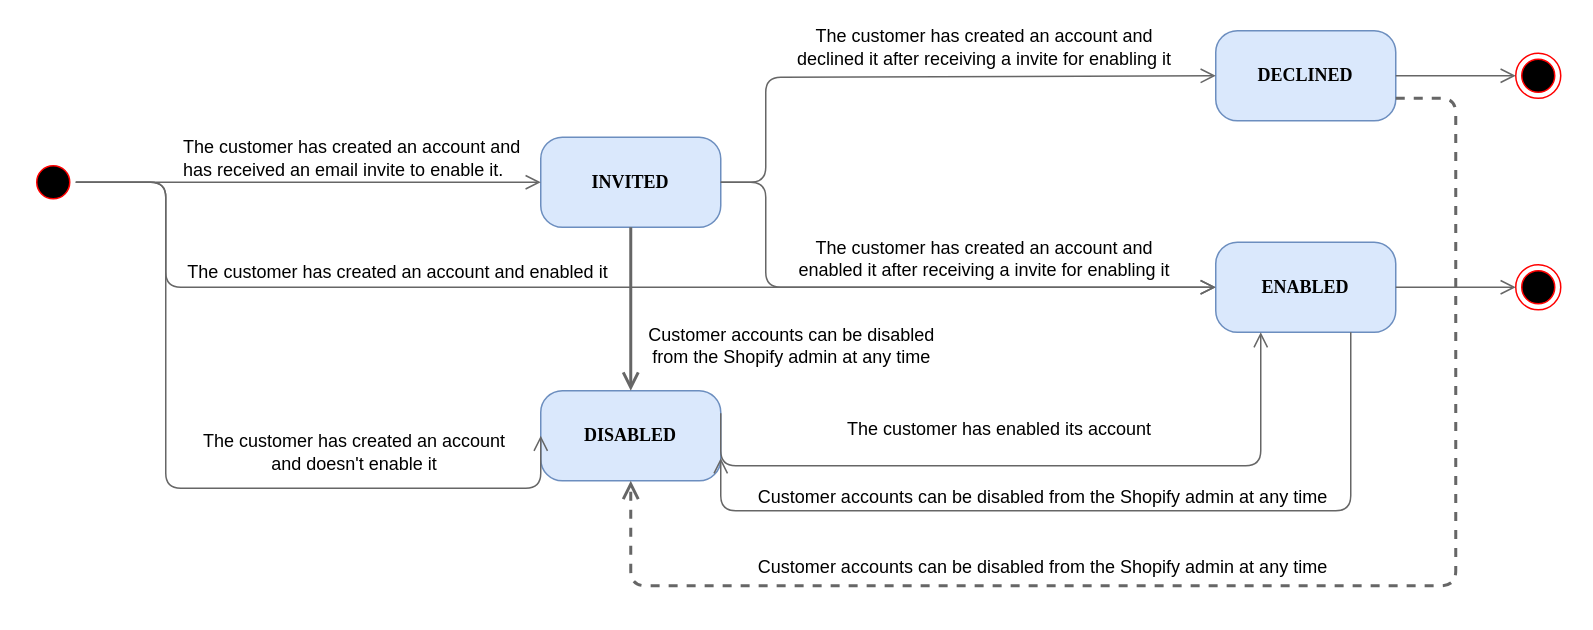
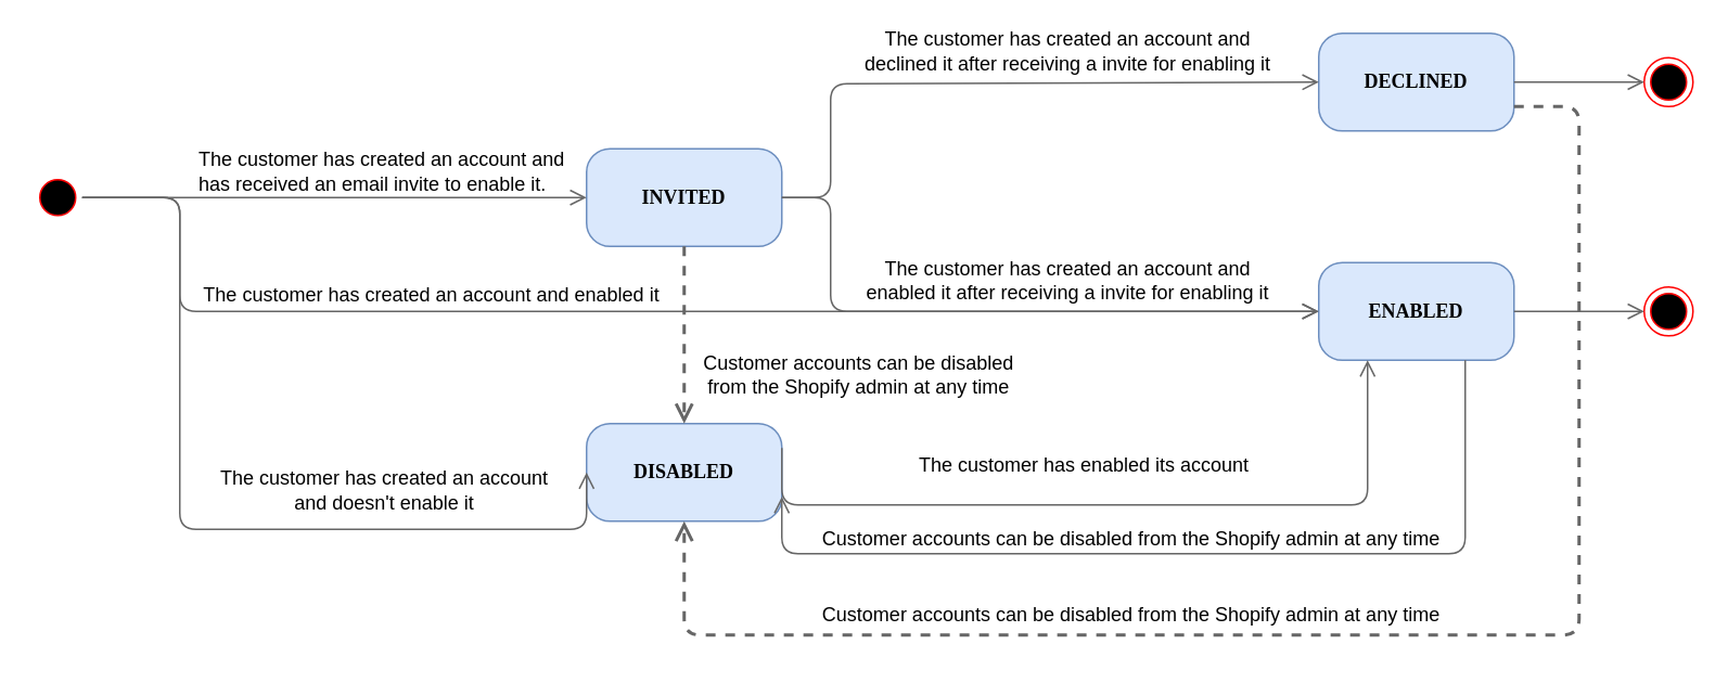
  <mxCell id="0" />
  <mxCell id="1" parent="0" />
  <mxCell id="2" value="" style="ellipse;html=1;shape=startState;fillColor=#000000;strokeColor=#ff0000;rounded=1;shadow=0;comic=0;labelBackgroundColor=none;fontFamily=Verdana;fontSize=12;fontColor=#000000;align=center;direction=south;" parent="1" vertex="1"><mxGeometry x="20" y="106" width="30" height="30" as="geometry" /></mxCell>
  <mxCell id="3" value="&lt;b&gt;DISABLED&lt;/b&gt;" style="rounded=1;whiteSpace=wrap;html=1;arcSize=24;fillColor=#dae8fc;strokeColor=#6c8ebf;shadow=0;comic=0;labelBackgroundColor=none;fontFamily=Verdana;fontSize=12;align=center;" parent="1" vertex="1"><mxGeometry x="360" y="260" width="120" height="60" as="geometry" /></mxCell>
  <mxCell id="4" style="edgeStyle=orthogonalEdgeStyle;html=1;labelBackgroundColor=none;endArrow=open;endSize=8;fontFamily=Verdana;fontSize=12;align=left;strokeColor=#666666;fillColor=#f5f5f5;entryX=0;entryY=0.5;entryDx=0;entryDy=0;" parent="1" source="2" target="3" edge="1"><mxGeometry relative="1" as="geometry"><mxPoint x="290" y="281" as="targetPoint" /><Array as="points"><mxPoint x="110" y="121" /><mxPoint x="110" y="325" /></Array></mxGeometry></mxCell>
  <mxCell id="5" value="The customer has created an account and doesn't enable it" style="text;html=1;strokeColor=none;fillColor=none;align=center;verticalAlign=middle;whiteSpace=wrap;rounded=0;" vertex="1" parent="1"><mxGeometry x="130" y="277" width="212" height="47" as="geometry" /></mxCell>
  <mxCell id="6" value="&lt;b&gt;INVITED&lt;/b&gt;" style="rounded=1;whiteSpace=wrap;html=1;arcSize=24;fillColor=#dae8fc;strokeColor=#6c8ebf;shadow=0;comic=0;labelBackgroundColor=none;fontFamily=Verdana;fontSize=12;align=center;" vertex="1" parent="1"><mxGeometry x="360" y="91" width="120" height="60" as="geometry" /></mxCell>
  <mxCell id="7" style="edgeStyle=orthogonalEdgeStyle;html=1;labelBackgroundColor=none;endArrow=open;endSize=8;fontFamily=Verdana;fontSize=12;align=left;strokeColor=#666666;fillColor=#f5f5f5;exitX=0.5;exitY=0;exitDx=0;exitDy=0;entryX=0;entryY=0.5;entryDx=0;entryDy=0;" edge="1" parent="1" source="2" target="6"><mxGeometry relative="1" as="geometry"><mxPoint x="80" y="41" as="sourcePoint" /><mxPoint x="330" y="41" as="targetPoint" /><Array as="points"><mxPoint x="70" y="121" /><mxPoint x="70" y="121" /></Array></mxGeometry></mxCell>
  <mxCell id="8" value="&lt;span style=&quot;text-align: center&quot;&gt;The customer has created an account&lt;/span&gt;&amp;nbsp;and has received an email invite to enable it." style="text;html=1;strokeColor=none;fillColor=none;align=left;verticalAlign=middle;whiteSpace=wrap;rounded=0;" vertex="1" parent="1"><mxGeometry x="120" y="80" width="232" height="50" as="geometry" /></mxCell>
  <mxCell id="9" style="edgeStyle=orthogonalEdgeStyle;html=1;labelBackgroundColor=none;endArrow=open;endSize=8;fontFamily=Verdana;fontSize=12;align=left;strokeColor=#666666;fillColor=#f5f5f5;exitX=0.5;exitY=0;exitDx=0;exitDy=0;" edge="1" parent="1" source="2"><mxGeometry relative="1" as="geometry"><mxPoint x="60" y="91" as="sourcePoint" /><mxPoint x="810" y="191" as="targetPoint" /><Array as="points"><mxPoint x="110" y="121" /><mxPoint x="110" y="191" /></Array></mxGeometry></mxCell>
  <mxCell id="10" value="The customer has created an account and enabled it" style="text;html=1;strokeColor=none;fillColor=none;align=center;verticalAlign=middle;whiteSpace=wrap;rounded=0;" vertex="1" parent="1"><mxGeometry x="120" y="171" width="290" height="20" as="geometry" /></mxCell>
  <mxCell id="11" value="&lt;b&gt;DECLINED&lt;/b&gt;" style="rounded=1;whiteSpace=wrap;html=1;arcSize=24;fillColor=#dae8fc;strokeColor=#6c8ebf;shadow=0;comic=0;labelBackgroundColor=none;fontFamily=Verdana;fontSize=12;align=center;" vertex="1" parent="1"><mxGeometry x="810" y="20" width="120" height="60" as="geometry" /></mxCell>
  <mxCell id="12" value="&lt;b&gt;ENABLED&lt;/b&gt;" style="rounded=1;whiteSpace=wrap;html=1;arcSize=24;fillColor=#dae8fc;strokeColor=#6c8ebf;shadow=0;comic=0;labelBackgroundColor=none;fontFamily=Verdana;fontSize=12;align=center;" vertex="1" parent="1"><mxGeometry x="810" y="161" width="120" height="60" as="geometry" /></mxCell>
  <mxCell id="13" style="edgeStyle=orthogonalEdgeStyle;html=1;labelBackgroundColor=none;endArrow=open;endSize=8;fontFamily=Verdana;fontSize=12;align=left;strokeColor=#666666;fillColor=#f5f5f5;entryX=0;entryY=0.5;entryDx=0;entryDy=0;exitX=1;exitY=0.5;exitDx=0;exitDy=0;" edge="1" parent="1" source="6" target="11"><mxGeometry relative="1" as="geometry"><mxPoint x="80" y="41" as="sourcePoint" /><mxPoint x="350" y="41" as="targetPoint" /><Array as="points"><mxPoint x="510" y="121" /><mxPoint x="510" y="51" /></Array></mxGeometry></mxCell>
  <mxCell id="14" style="edgeStyle=orthogonalEdgeStyle;html=1;labelBackgroundColor=none;endArrow=open;endSize=8;fontFamily=Verdana;fontSize=12;align=left;strokeColor=#666666;fillColor=#f5f5f5;entryX=0;entryY=0.5;entryDx=0;entryDy=0;exitX=1;exitY=0.5;exitDx=0;exitDy=0;" edge="1" parent="1" source="6" target="12"><mxGeometry relative="1" as="geometry"><mxPoint x="470" y="131" as="sourcePoint" /><mxPoint x="630" y="91" as="targetPoint" /><Array as="points"><mxPoint x="510" y="121" /><mxPoint x="510" y="191" /></Array></mxGeometry></mxCell>
  <mxCell id="15" value="The customer has created an account and declined it after receiving a invite for enabling it" style="text;html=1;strokeColor=none;fillColor=none;align=center;verticalAlign=middle;whiteSpace=wrap;rounded=0;" vertex="1" parent="1"><mxGeometry x="529" y="21" width="254" height="20" as="geometry" /></mxCell>
  <mxCell id="16" style="edgeStyle=orthogonalEdgeStyle;html=1;labelBackgroundColor=none;endArrow=open;endSize=8;fontFamily=Verdana;fontSize=12;align=left;strokeColor=#666666;fillColor=#f5f5f5;entryX=0.25;entryY=1;entryDx=0;entryDy=0;exitX=1;exitY=0.25;exitDx=0;exitDy=0;" edge="1" parent="1" source="3" target="12"><mxGeometry relative="1" as="geometry"><mxPoint x="600" y="440" as="sourcePoint" /><mxPoint x="870" y="270" as="targetPoint" /><Array as="points"><mxPoint x="840" y="310" /></Array></mxGeometry></mxCell>
  <mxCell id="17" value="The customer has enabled its account" style="text;html=1;strokeColor=none;fillColor=none;align=center;verticalAlign=middle;whiteSpace=wrap;rounded=0;" vertex="1" parent="1"><mxGeometry x="560" y="275.5" width="212" height="20" as="geometry" /></mxCell>
  <mxCell id="18" value="" style="ellipse;html=1;shape=endState;fillColor=#000000;strokeColor=#ff0000;" vertex="1" parent="1"><mxGeometry x="1010" y="176" width="30" height="30" as="geometry" /></mxCell>
  <mxCell id="19" style="edgeStyle=orthogonalEdgeStyle;html=1;labelBackgroundColor=none;endArrow=open;endSize=8;fontFamily=Verdana;fontSize=12;align=left;strokeColor=#666666;fillColor=#f5f5f5;entryX=0;entryY=0.5;entryDx=0;entryDy=0;exitX=1;exitY=0.5;exitDx=0;exitDy=0;" edge="1" parent="1" source="12" target="18"><mxGeometry relative="1" as="geometry"><mxPoint x="860" y="271" as="sourcePoint" /><mxPoint x="860" y="231" as="targetPoint" /><Array as="points"><mxPoint x="930" y="191" /><mxPoint x="930" y="191" /></Array></mxGeometry></mxCell>
  <mxCell id="20" value="" style="ellipse;html=1;shape=endState;fillColor=#000000;strokeColor=#ff0000;" vertex="1" parent="1"><mxGeometry x="1010" y="35" width="30" height="30" as="geometry" /></mxCell>
  <mxCell id="21" style="edgeStyle=orthogonalEdgeStyle;html=1;labelBackgroundColor=none;endArrow=open;endSize=8;fontFamily=Verdana;fontSize=12;align=left;strokeColor=#666666;fillColor=#f5f5f5;entryX=0;entryY=0.5;entryDx=0;entryDy=0;exitX=1;exitY=0.5;exitDx=0;exitDy=0;" edge="1" parent="1" target="20" source="11"><mxGeometry relative="1" as="geometry"><mxPoint x="920" y="51" as="sourcePoint" /><mxPoint x="860" y="91" as="targetPoint" /><Array as="points" /></mxGeometry></mxCell>
  <mxCell id="22" value="The customer has created an account and enabled it after receiving a invite for enabling it" style="text;html=1;strokeColor=none;fillColor=none;align=center;verticalAlign=middle;whiteSpace=wrap;rounded=0;" vertex="1" parent="1"><mxGeometry x="529" y="157" width="254" height="30" as="geometry" /></mxCell>
- <mxCell id="23" style="edgeStyle=orthogonalEdgeStyle;html=1;labelBackgroundColor=none;endArrow=open;endSize=8;fontFamily=Verdana;fontSize=12;align=left;strokeColor=#666666;fillColor=#f5f5f5;entryX=0.5;entryY=0;entryDx=0;entryDy=0;exitX=0.5;exitY=1;exitDx=0;exitDy=0;strokeWidth=2;dashed=0;" edge="1" parent="1" source="6" target="3"><mxGeometry relative="1" as="geometry"><mxPoint x="940" y="60" as="sourcePoint" /><mxPoint x="1020" y="60" as="targetPoint" /><Array as="points"><mxPoint x="420" y="190" /><mxPoint x="420" y="190" /></Array></mxGeometry></mxCell>
+ <mxCell id="23" style="edgeStyle=orthogonalEdgeStyle;html=1;labelBackgroundColor=none;endArrow=open;endSize=8;fontFamily=Verdana;fontSize=12;align=left;strokeColor=#666666;fillColor=#f5f5f5;entryX=0.5;entryY=0;entryDx=0;entryDy=0;exitX=0.5;exitY=1;exitDx=0;exitDy=0;strokeWidth=2;dashed=1;" edge="1" parent="1" source="6" target="3"><mxGeometry relative="1" as="geometry"><mxPoint x="940" y="60" as="sourcePoint" /><mxPoint x="1020" y="60" as="targetPoint" /><Array as="points"><mxPoint x="420" y="190" /><mxPoint x="420" y="190" /></Array></mxGeometry></mxCell>
  <mxCell id="24" value="Customer accounts can be disabled from the Shopify admin at any time" style="text;html=1;strokeColor=none;fillColor=none;align=center;verticalAlign=middle;whiteSpace=wrap;rounded=0;" vertex="1" parent="1"><mxGeometry x="420" y="210" width="215" height="40" as="geometry" /></mxCell>
  <mxCell id="25" style="edgeStyle=orthogonalEdgeStyle;html=1;labelBackgroundColor=none;endArrow=open;endSize=8;fontFamily=Verdana;fontSize=12;align=left;strokeColor=#666666;fillColor=#f5f5f5;entryX=1;entryY=0.75;entryDx=0;entryDy=0;exitX=0.75;exitY=1;exitDx=0;exitDy=0;" edge="1" parent="1" source="12" target="3"><mxGeometry relative="1" as="geometry"><mxPoint x="850" y="450" as="sourcePoint" /><mxPoint x="850" y="231" as="targetPoint" /><Array as="points"><mxPoint x="900" y="340" /></Array></mxGeometry></mxCell>
  <mxCell id="26" value="Customer accounts can be disabled from the Shopify admin at any time" style="text;html=1;strokeColor=none;fillColor=none;align=center;verticalAlign=middle;whiteSpace=wrap;rounded=0;" vertex="1" parent="1"><mxGeometry x="495" y="310.5" width="400" height="40" as="geometry" /></mxCell>
  <mxCell id="27" style="edgeStyle=orthogonalEdgeStyle;html=1;labelBackgroundColor=none;endArrow=open;endSize=8;fontFamily=Verdana;fontSize=12;align=left;strokeColor=#666666;fillColor=#f5f5f5;entryX=0.5;entryY=1;entryDx=0;entryDy=0;exitX=1;exitY=0.75;exitDx=0;exitDy=0;strokeWidth=2;dashed=1;" edge="1" parent="1" source="11" target="3"><mxGeometry relative="1" as="geometry"><mxPoint x="430" y="161" as="sourcePoint" /><mxPoint x="430" y="305" as="targetPoint" /><Array as="points"><mxPoint x="970" y="65" /><mxPoint x="970" y="390" /><mxPoint x="420" y="390" /></Array></mxGeometry></mxCell>
  <mxCell id="28" value="Customer accounts can be disabled from the Shopify admin at any time" style="text;html=1;strokeColor=none;fillColor=none;align=center;verticalAlign=middle;whiteSpace=wrap;rounded=0;" vertex="1" parent="1"><mxGeometry x="495" y="358" width="400" height="40" as="geometry" /></mxCell>
